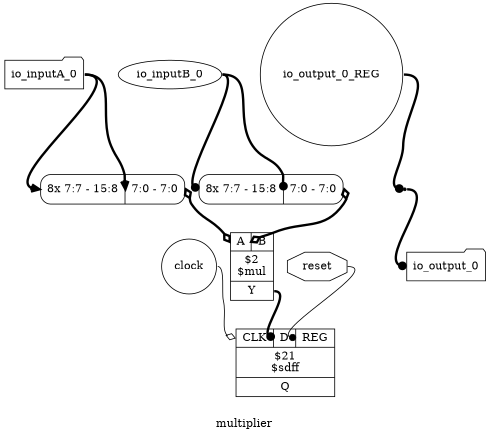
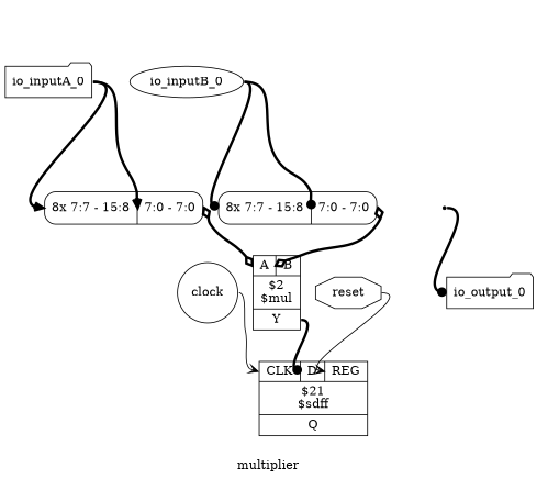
  digraph {
    label=multiplier
    rankdir=TB
    remincross=true
    node [color=black fontcolor=black shape=record]
    edge [arrowhead=dot color=black fontcolor=black headport="s0:w" tailport=e style="setlinewidth(3)"]
    n1 [label=clock shape=circle]
    n2 [label="{{<p8> CLK|<p9> D|<p10> REG}|$21\n$sdff|{<p11> Q}}" color="" fontcolor=""]
    n3 [label=io_inputA_0 shape=folder]
    n4 [label="<s8> 8x 7:7 - 15:8 |<s0> 7:0 - 7:0 " style=rounded]
    n5 [label="{{<p13> A|<p14> B}|$2\n$mul|{<p15> Y}}" color="" fontcolor=""]
    n6 [label=io_inputB_0 shape=ellipse]
    n7 [label="<s8> 8x 7:7 - 15:8 |<s0> 7:0 - 7:0 " style=rounded]
    n8 [label=io_output_0 shape=folder]
-   n9 [label=io_output_0_REG shape=circle]
    x2 [shape=point color="" fontcolor=""]
    n11 [label=reset shape=octagon]
-   n1 -> n2 [arrowhead=odiamond headport="p8:w" style=""]
+   n1 -> n2 [arrowhead=vee headport="p8:w" style=""]
    n3 -> n4 [arrowhead=vee]
    n3 -> n4 [arrowhead=vee headport="s8:w"]
    n4 -> n5 [arrowhead=odiamond arrowtail=odiamond dir=both headport="p13:w"]
    n5 -> n2 [headport="p9:w" tailport="p15:e"]
    n6 -> n7
    n6 -> n7 [headport="s8:w"]
    n7 -> n5 [arrowhead=odiamond arrowtail=odiamond dir=both headport="p14:w"]
-   n9 -> x2 [headport=w]
    x2 -> n8 [headport=w]
-   n11 -> n2 [headport="p10:w" style=""]
+   n11 -> n2 [arrowhead=vee headport="p10:w" style=""]
  }
